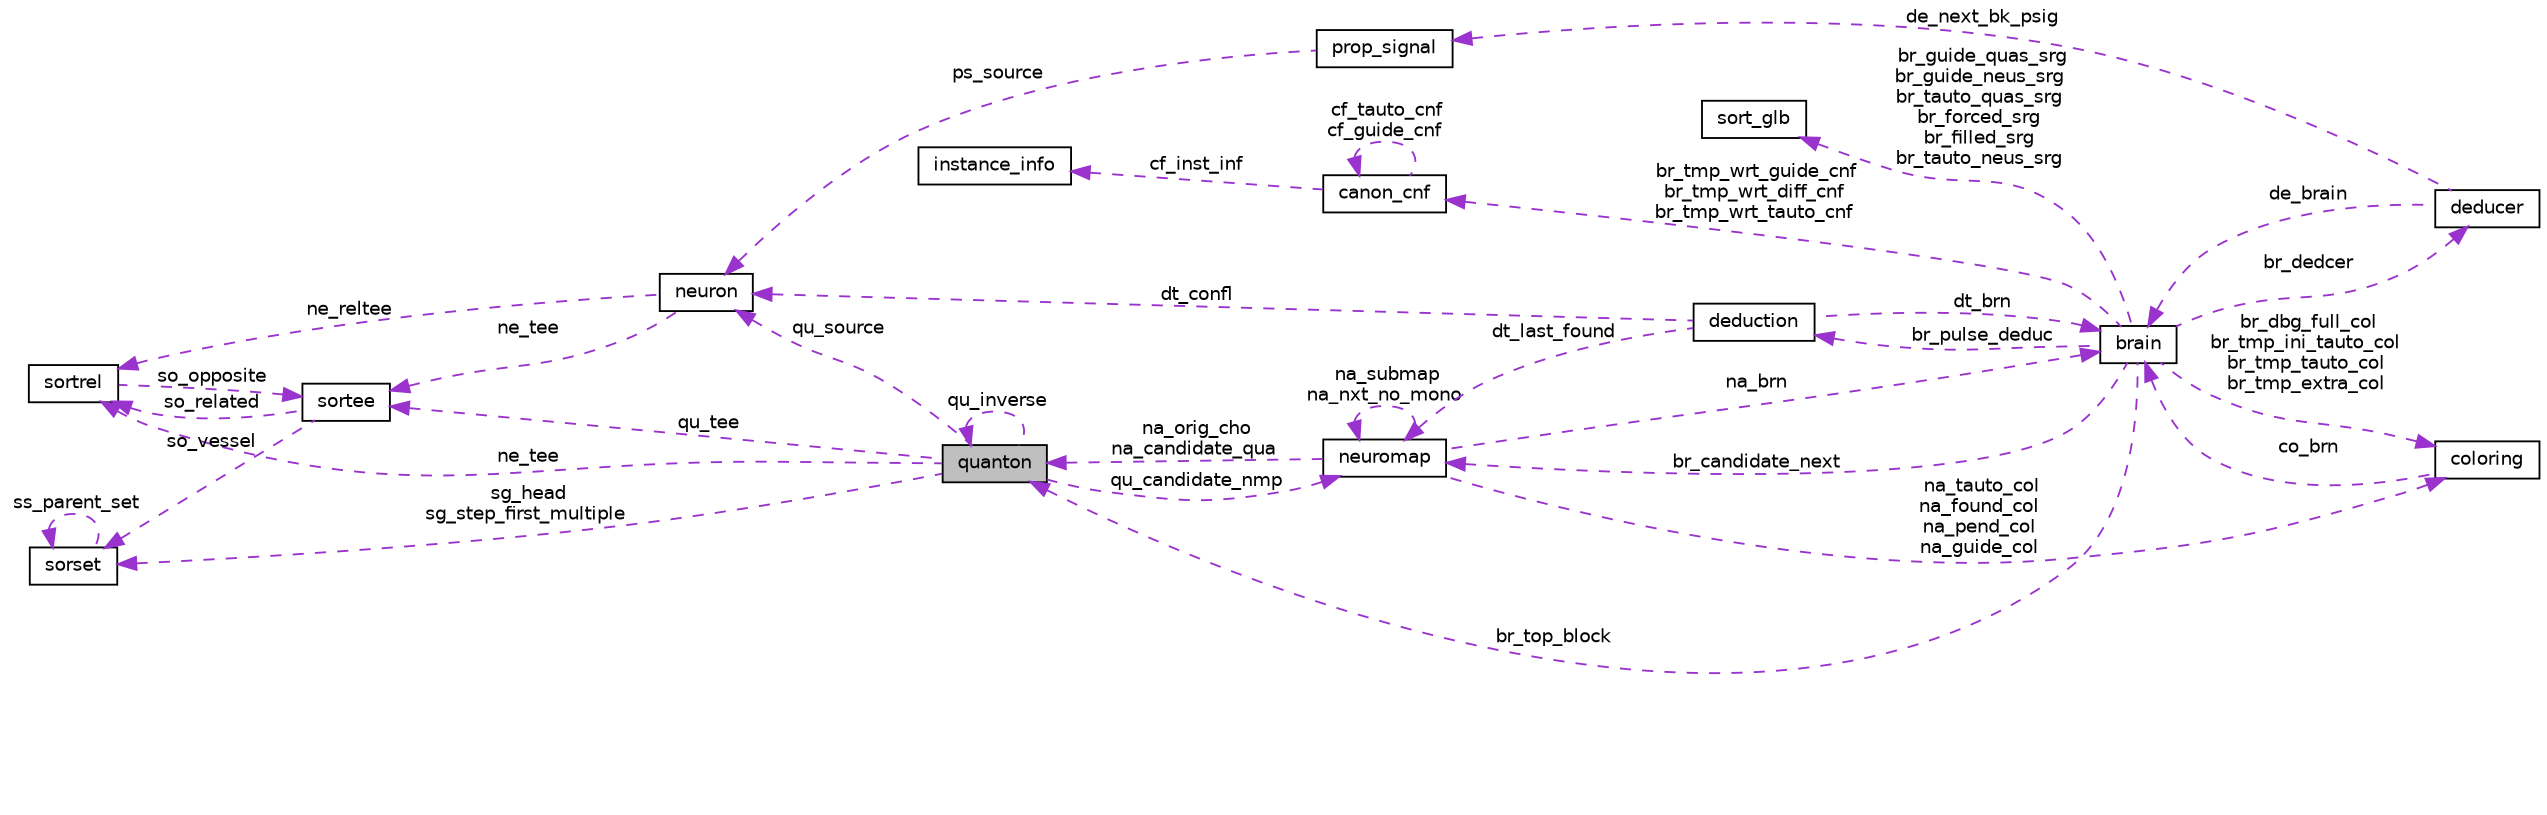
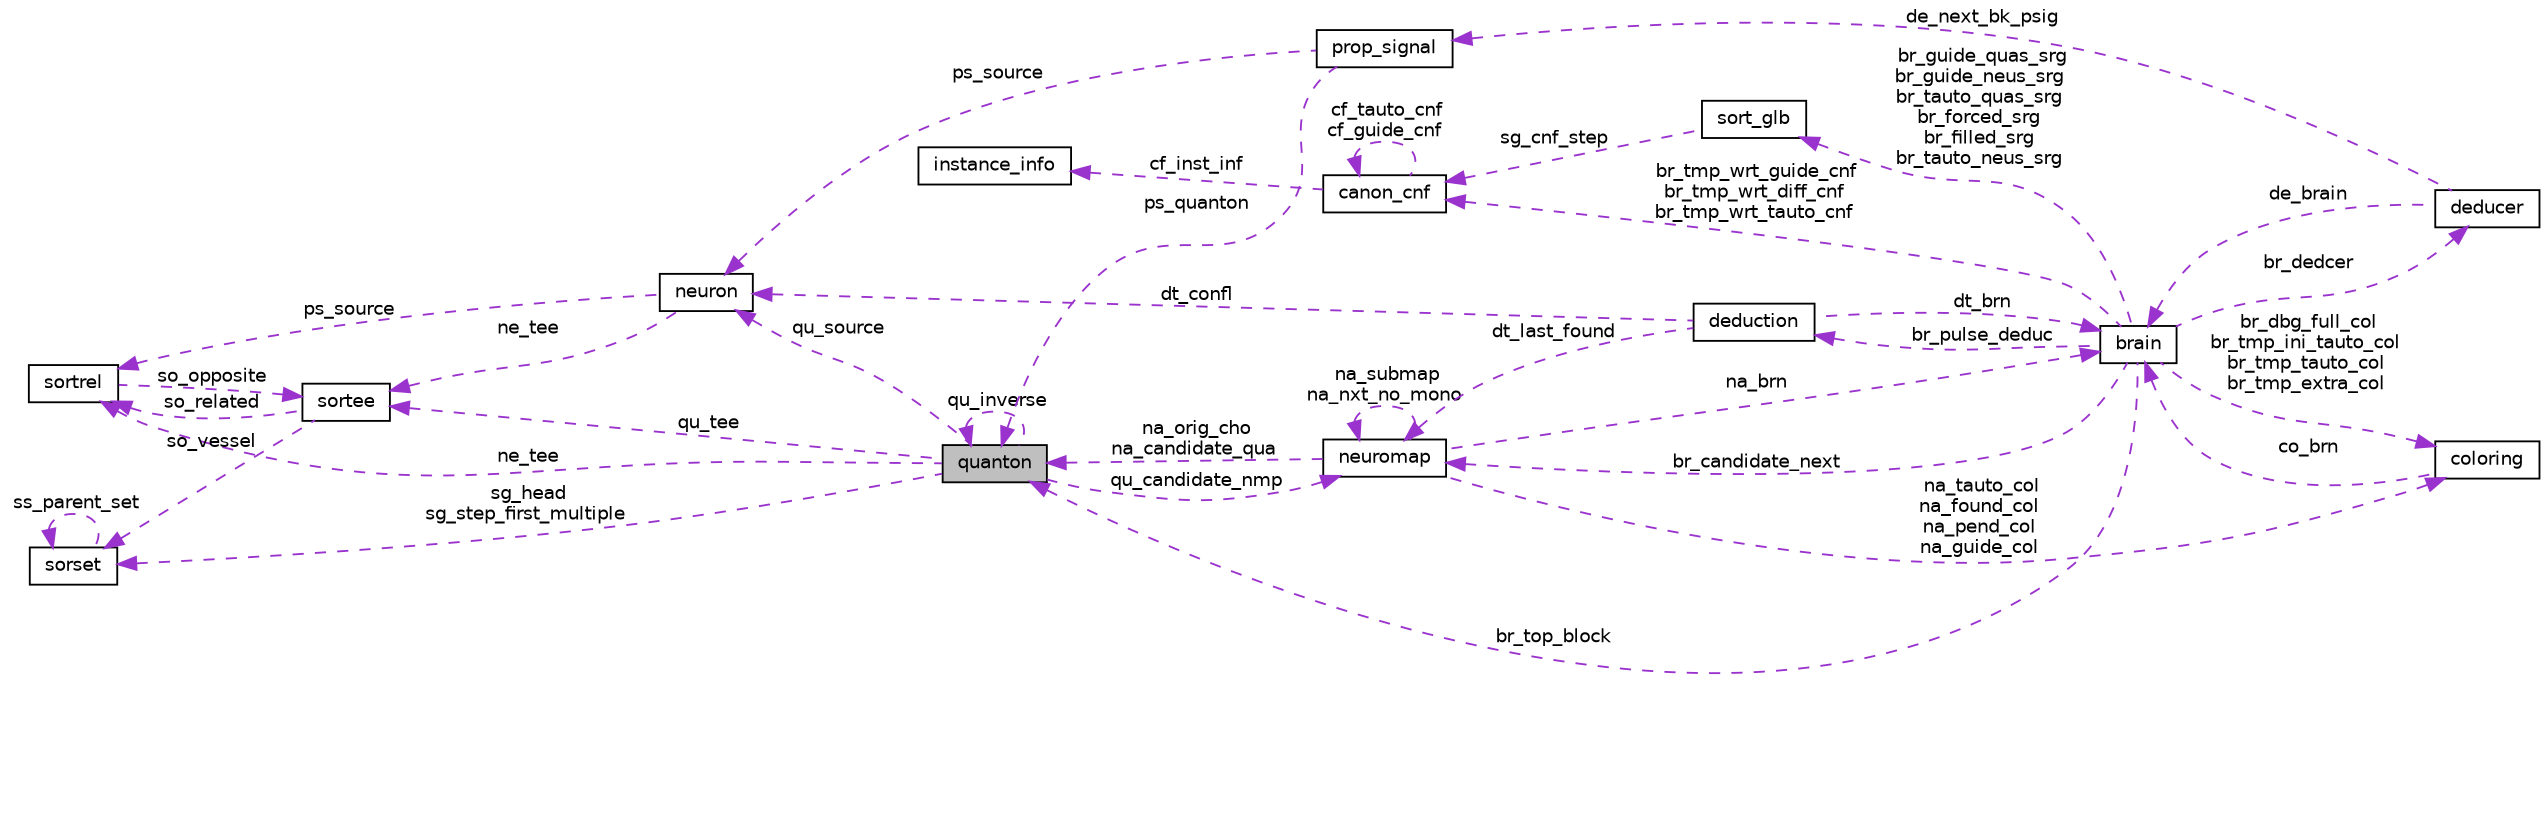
  digraph {
    rankdir=LR
    node [color=black fillcolor=white fontname=Helvetica fontsize=10 shape=record style=filled]
    edge [color=darkorchid3 dir=back fontname=Helvetica fontsize=10 labelfontname=Helvetica labelfontsize=10 style=dashed]
    n1 [fillcolor=grey75 fontcolor=black height=0.2 label=quanton width=0.4]
    n2 [height=0.2 label=neuromap width=0.4]
    n3 [height=0.2 label=brain width=0.4]
    n4 [height=0.2 label=prop_signal width=0.4]
    n5 [height=0.2 label=deduction width=0.4]
    n6 [height=0.2 label=deducer width=0.4]
    n7 [height=0.2 label=coloring width=0.4]
    n8 [height=0.2 label=neuron width=0.4]
    n9 [height=0.2 label=sortrel width=0.4]
    n10 [height=0.2 label=sortee width=0.4]
    n11 [height=0.2 label=sort_glb width=0.4]
    n12 [height=0.2 label=sorset width=0.4]
    n13 [height=0.2 label=canon_cnf width=0.4]
    n14 [height=0.2 label=instance_info width=0.4]
    n1 -> n1 [label=" qu_inverse"]
    n1 -> n2 [label=" na_orig_cho\nna_candidate_qua"]
    n1 -> n3 [label=" br_top_block"]
+   n1 -> n4 [label=" ps_quanton"]
    n2 -> n1 [label=" qu_candidate_nmp"]
    n2 -> n2 [label=" na_submap\nna_nxt_no_mono"]
    n2 -> n3 [label=" br_candidate_next"]
    n2 -> n5 [label=" dt_last_found"]
    n3 -> n2 [label=" na_brn"]
    n3 -> n5 [label=" dt_brn"]
    n3 -> n6 [label=" de_brain"]
    n3 -> n7 [label=" co_brn"]
    n4 -> n6 [label=" de_next_bk_psig"]
    n5 -> n3 [label=" br_pulse_deduc"]
    n6 -> n3 [label=" br_dedcer"]
    n7 -> n2 [label=" na_tauto_col\nna_found_col\nna_pend_col\nna_guide_col"]
    n7 -> n3 [label=" br_dbg_full_col\nbr_tmp_ini_tauto_col\nbr_tmp_tauto_col\nbr_tmp_extra_col"]
    n8 -> n1 [label=" qu_source"]
    n8 -> n4 [label=" ps_source"]
    n8 -> n5 [label=" dt_confl"]
    n9 -> n1 [label=" ne_tee"]
-   n9 -> n8 [label=" ne_reltee"]
+   n9 -> n8 [label=" ps_source"]
    n9 -> n10 [label=" so_related"]
    n10 -> n1 [label=" qu_tee"]
    n10 -> n8 [label=" ne_tee"]
    n10 -> n9 [label=" so_opposite"]
    n11 -> n3 [label=" br_guide_quas_srg\nbr_guide_neus_srg\nbr_tauto_quas_srg\nbr_forced_srg\nbr_filled_srg\nbr_tauto_neus_srg"]
    n12 -> n1 [label=" sg_head\nsg_step_first_multiple"]
    n12 -> n10 [label=" so_vessel"]
    n12 -> n12 [label=" ss_parent_set"]
    n13 -> n3 [label=" br_tmp_wrt_guide_cnf\nbr_tmp_wrt_diff_cnf\nbr_tmp_wrt_tauto_cnf"]
+   n13 -> n11 [label=" sg_cnf_step"]
    n13 -> n13 [label=" cf_tauto_cnf\ncf_guide_cnf"]
    n14 -> n13 [label=" cf_inst_inf"]
  }
